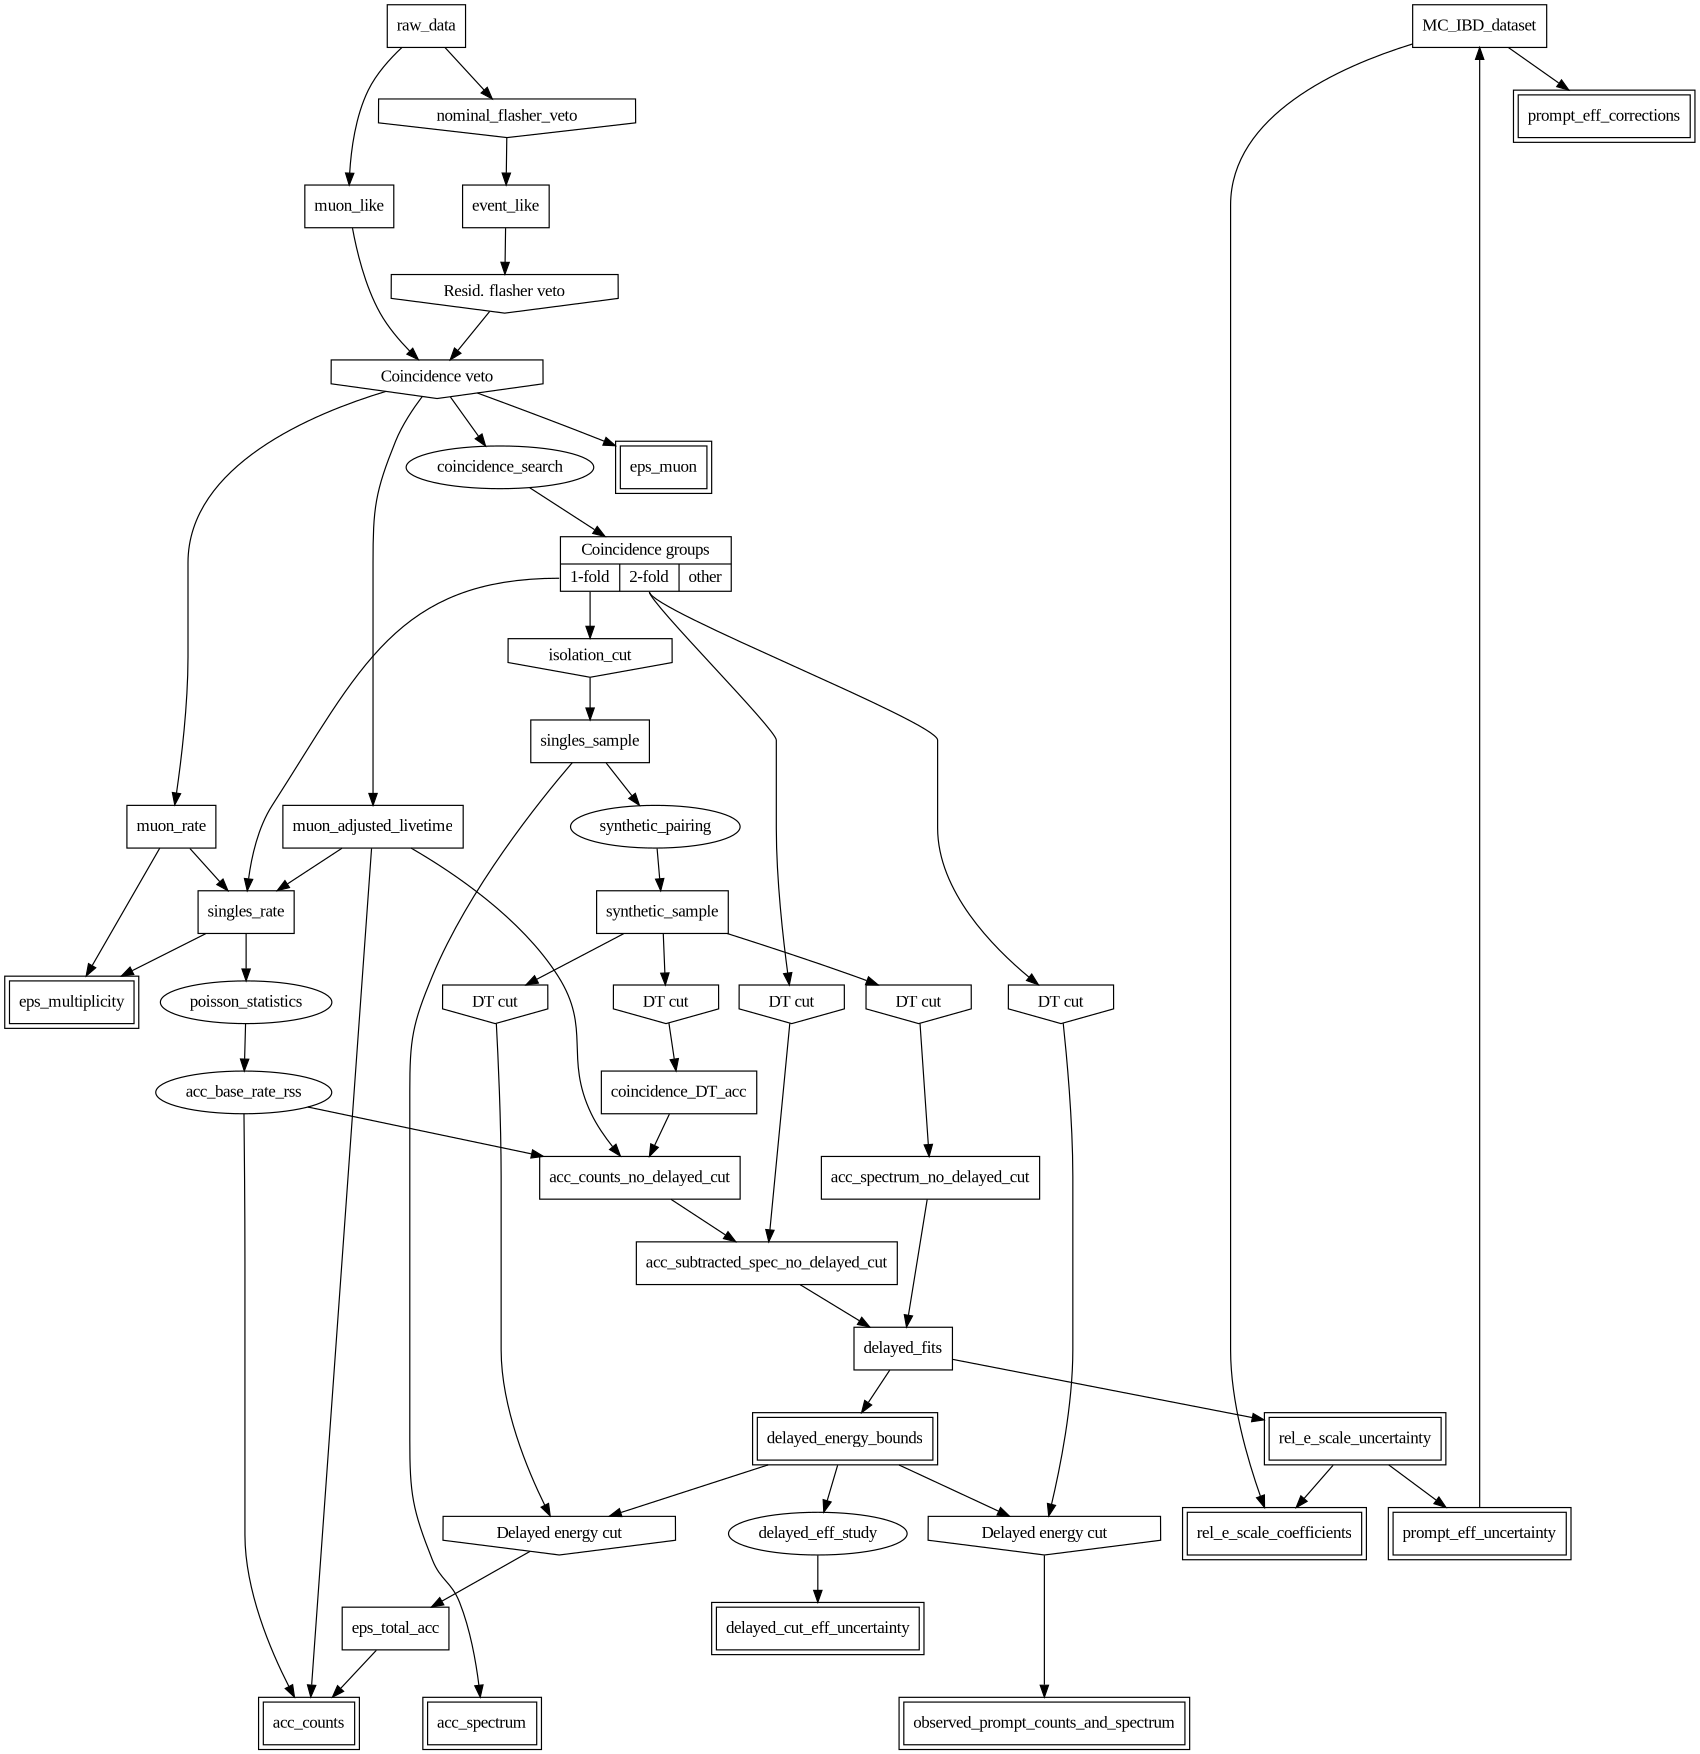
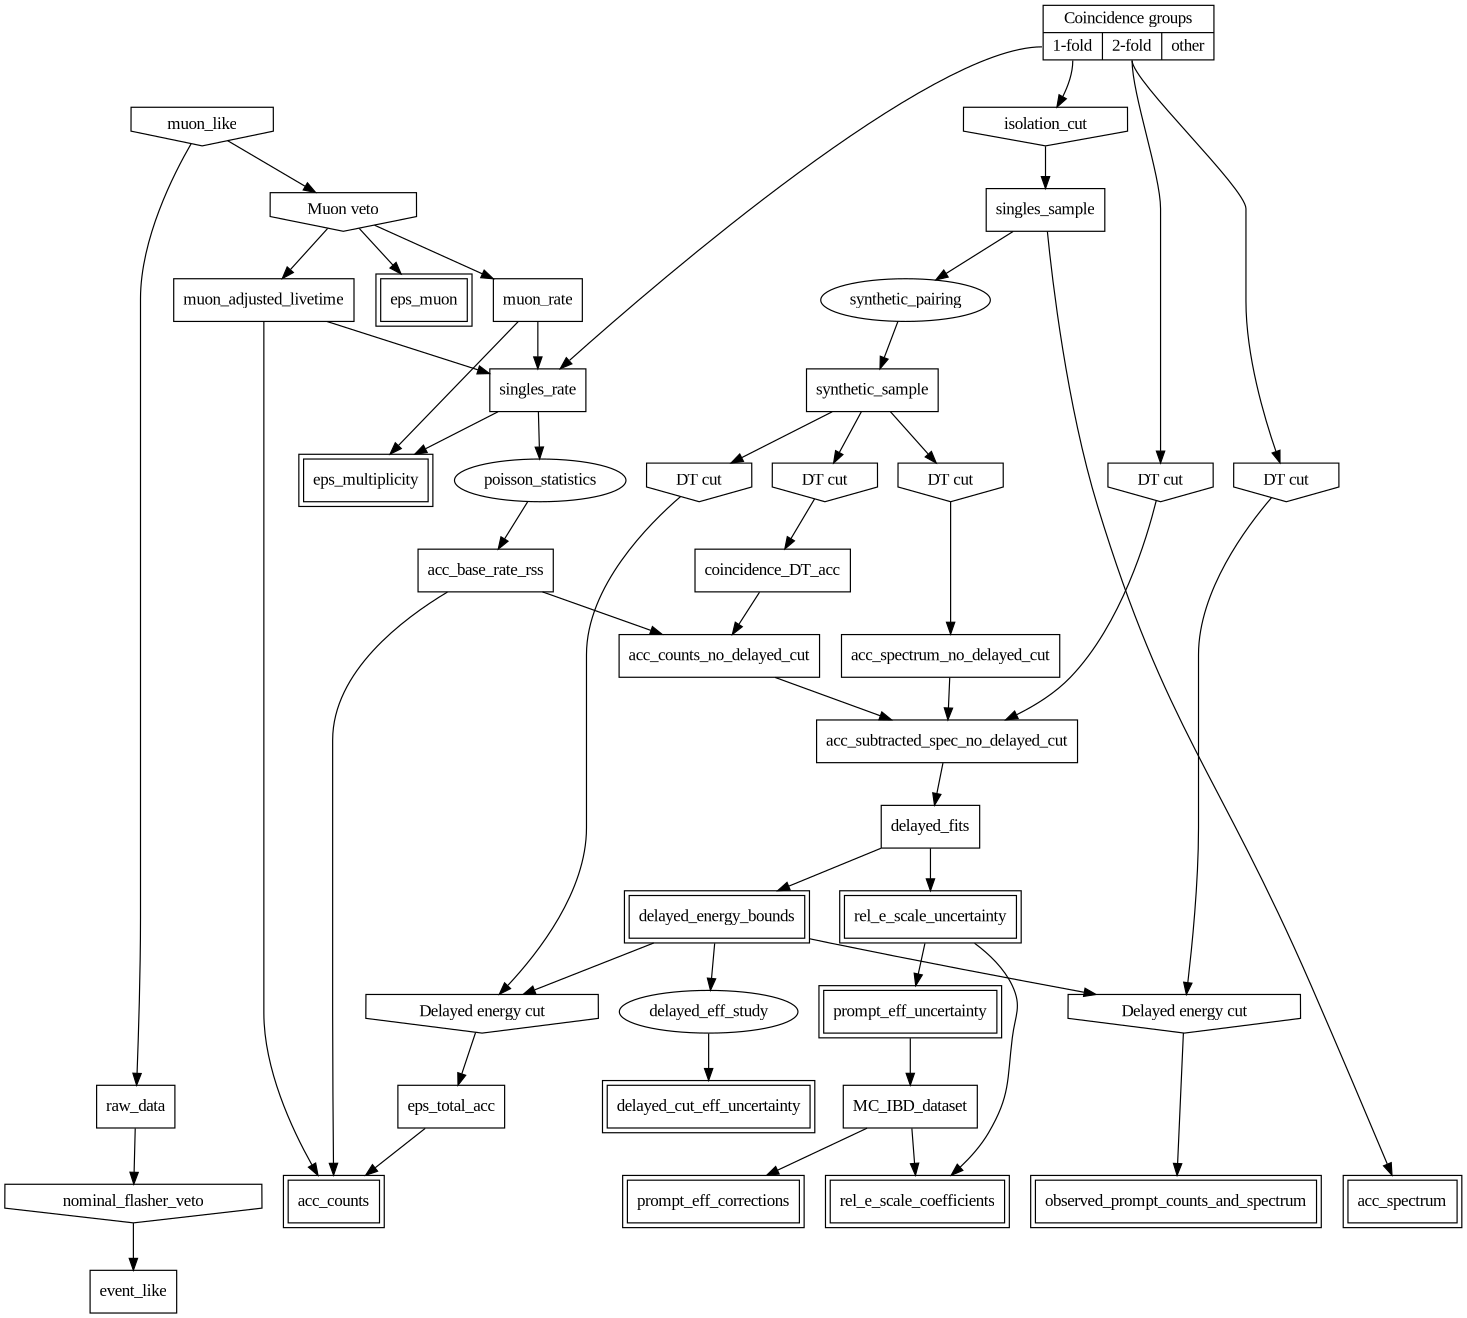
  digraph {
    fontname="Liberation Serif"
    node [fontname="Liberation Serif" shape=box]
    edge [fontname="Liberation Serif"]
    raw_data
-   muon_like
+   muon_like [shape=invhouse]
    muon_rate
    muon_adjusted_livetime
    event_like
    n6 [label="{Coincidence groups |{<multiplicity1> 1-fold | <multiplicity2> 2-fold | <other> other}}" shape=record]
    singles_rate
-   acc_base_rate_rss [shape=ellipse]
+   acc_base_rate_rss
    singles_sample
    synthetic_sample
    n11 [label=coincidence_DT_acc]
    acc_counts_no_delayed_cut
    acc_spectrum_no_delayed_cut
    acc_subtracted_spec_no_delayed_cut
    eps_total_acc
    MC_IBD_dataset
    eps_muon [peripheries=2]
    eps_multiplicity [peripheries=2]
    delayed_cut_eff_uncertainty [peripheries=2]
    rel_e_scale_uncertainty [peripheries=2]
    delayed_energy_bounds [peripheries=2]
    acc_counts [peripheries=2]
    acc_spectrum [peripheries=2]
    observed_prompt_counts_and_spectrum [peripheries=2]
    prompt_eff_corrections [peripheries=2]
    prompt_eff_uncertainty [peripheries=2]
    rel_e_scale_coefficients [peripheries=2]
    n28 [label="DT cut" shape=invhouse]
    n29 [label="DT cut" shape=invhouse]
    n30 [label="DT cut" shape=invhouse]
    n31 [label="DT cut" shape=invhouse]
    n32 [label="DT cut" shape=invhouse]
    n33 [label="Delayed energy cut" shape=invhouse]
    n34 [label="Delayed energy cut" shape=invhouse]
    nominal_flasher_veto [shape=invhouse]
-   n36 [label="Coincidence veto" shape=invhouse]
-   n37 [label="Resid. flasher veto" shape=invhouse]
+   n36 [label="Muon veto" shape=invhouse]
    isolation_cut [shape=invhouse]
-   coincidence_search [shape=ellipse]
    synthetic_pairing [shape=ellipse]
    delayed_eff_study [shape=ellipse]
    delayed_fits
    poisson_statistics [shape=ellipse]
    subgraph sub_1 {
      raw_data
      muon_like
      muon_rate
      muon_adjusted_livetime
      event_like
      n6
      singles_rate
      acc_base_rate_rss
      singles_sample
      synthetic_sample
      n11
      acc_counts_no_delayed_cut
      acc_spectrum_no_delayed_cut
      acc_subtracted_spec_no_delayed_cut
      eps_total_acc
      MC_IBD_dataset
    }
    subgraph sub_2 {
      eps_muon
      eps_multiplicity
      delayed_cut_eff_uncertainty
      rel_e_scale_uncertainty
      delayed_energy_bounds
      acc_counts
      acc_spectrum
      observed_prompt_counts_and_spectrum
      prompt_eff_corrections
      prompt_eff_uncertainty
      rel_e_scale_coefficients
    }
    subgraph sub_3 {
      nominal_flasher_veto
      n36
-     n37
      isolation_cut
      subgraph sub_4 {
        n28
        n29
        n30
        n31
        n32
      }
      subgraph sub_5 {
        n33
        n34
      }
    }
    subgraph sub_6 {
-     coincidence_search
      synthetic_pairing
      delayed_eff_study
      delayed_fits
      poisson_statistics
    }
    subgraph sub_7 {
      rank=same
      raw_data
      MC_IBD_dataset
    }
    subgraph sub_8 {
      rank=same
      acc_counts
      acc_spectrum
      observed_prompt_counts_and_spectrum
    }
    subgraph sub_9 {
      rank=same
      n28
      n29
      n30
      n31
      n32
    }
-   raw_data -> muon_like
+   muon_like -> raw_data
    raw_data -> nominal_flasher_veto
    muon_like -> n36
    muon_rate -> singles_rate
    muon_rate -> eps_multiplicity
    muon_adjusted_livetime -> singles_rate
-   muon_adjusted_livetime -> acc_counts_no_delayed_cut
    muon_adjusted_livetime -> acc_counts
-   event_like -> n37
    n6 -> singles_rate [tailport=multiplicity1]
    n6 -> n30 [tailport=multiplicity2]
    n6 -> n32 [tailport=multiplicity2]
    n6 -> isolation_cut [tailport=multiplicity1]
    singles_rate -> eps_multiplicity
    singles_rate -> poisson_statistics
    acc_base_rate_rss -> acc_counts_no_delayed_cut
    acc_base_rate_rss -> acc_counts
    singles_sample -> acc_spectrum
    singles_sample -> synthetic_pairing
    synthetic_sample -> n28
    synthetic_sample -> n29
    synthetic_sample -> n31
    n11 -> acc_counts_no_delayed_cut
    acc_counts_no_delayed_cut -> acc_subtracted_spec_no_delayed_cut
-   acc_spectrum_no_delayed_cut -> delayed_fits
+   acc_spectrum_no_delayed_cut -> acc_subtracted_spec_no_delayed_cut
    acc_subtracted_spec_no_delayed_cut -> delayed_fits
    eps_total_acc -> acc_counts
    MC_IBD_dataset -> prompt_eff_corrections
    MC_IBD_dataset -> rel_e_scale_coefficients
    rel_e_scale_uncertainty -> prompt_eff_uncertainty
    rel_e_scale_uncertainty -> rel_e_scale_coefficients
    delayed_energy_bounds -> n33
    delayed_energy_bounds -> n34
    delayed_energy_bounds -> delayed_eff_study
    prompt_eff_uncertainty -> MC_IBD_dataset
    n28 -> n11
    n29 -> n33
    n30 -> n34
    n31 -> acc_spectrum_no_delayed_cut
    n32 -> acc_subtracted_spec_no_delayed_cut
    n33 -> eps_total_acc
    n34 -> observed_prompt_counts_and_spectrum
    nominal_flasher_veto -> event_like
    n36 -> muon_rate
    n36 -> muon_adjusted_livetime
    n36 -> eps_muon
-   n36 -> coincidence_search
-   n37 -> n36
    isolation_cut -> singles_sample
-   coincidence_search -> n6
    synthetic_pairing -> synthetic_sample
    delayed_eff_study -> delayed_cut_eff_uncertainty
    delayed_fits -> rel_e_scale_uncertainty
    delayed_fits -> delayed_energy_bounds
    poisson_statistics -> acc_base_rate_rss
  }
